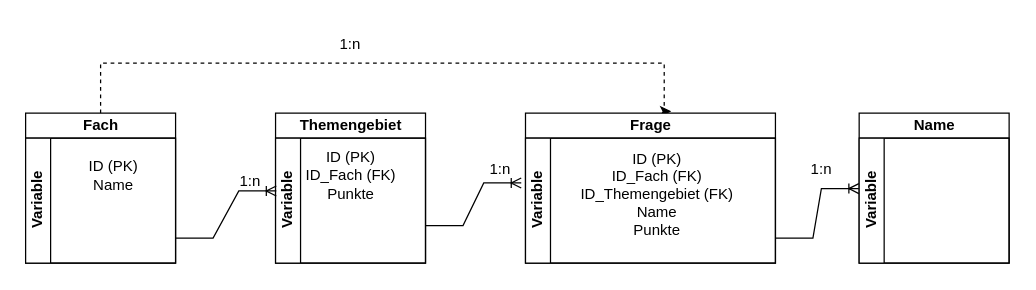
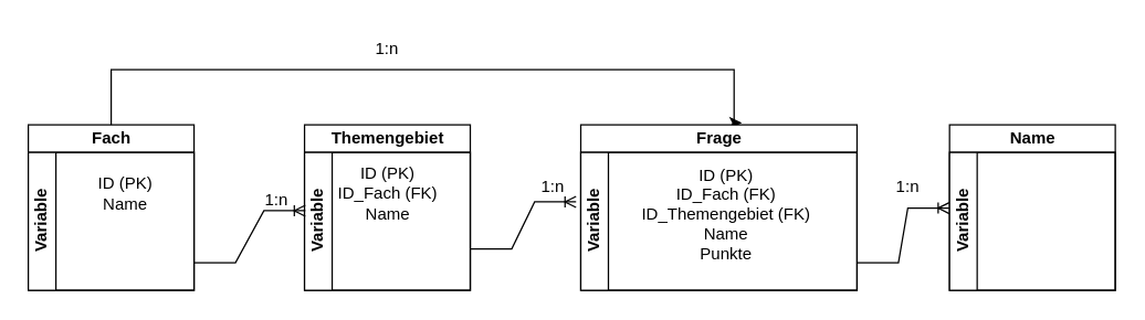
  <mxCell id="0" />
  <mxCell id="1" parent="0" />
- <mxCell id="2" style="edgeStyle=orthogonalEdgeStyle;rounded=0;orthogonalLoop=1;jettySize=auto;html=1;entryX=0.583;entryY=-0.012;entryDx=0;entryDy=0;entryPerimeter=0;dashed=1;" parent="1" source="3" target="9" edge="1"><mxGeometry relative="1" as="geometry"><mxPoint x="80" y="50" as="targetPoint" /><Array as="points"><mxPoint x="80" y="50" /><mxPoint x="531" y="50" /></Array></mxGeometry></mxCell>
+ <mxCell id="2" style="edgeStyle=orthogonalEdgeStyle;rounded=0;orthogonalLoop=1;jettySize=auto;html=1;entryX=0.583;entryY=-0.012;entryDx=0;entryDy=0;entryPerimeter=0;" parent="1" source="3" target="9" edge="1"><mxGeometry relative="1" as="geometry"><mxPoint x="80" y="50" as="targetPoint" /><Array as="points"><mxPoint x="80" y="50" /><mxPoint x="531" y="50" /></Array></mxGeometry></mxCell>
  <mxCell id="3" value="Fach" style="swimlane;childLayout=stackLayout;resizeParent=1;resizeParentMax=0;horizontal=1;startSize=20;horizontalStack=0;html=1;" parent="1" vertex="1"><mxGeometry x="20" y="90" width="120" height="120" as="geometry" /></mxCell>
  <mxCell id="4" value="&lt;div&gt;Variable&lt;/div&gt;" style="swimlane;startSize=20;horizontal=0;html=1;" parent="3" vertex="1"><mxGeometry y="20" width="120" height="100" as="geometry"><mxRectangle y="20" width="480" height="40" as="alternateBounds" /></mxGeometry></mxCell>
  <mxCell id="5" value="&lt;div&gt;ID (PK)&lt;br&gt;&lt;/div&gt;&lt;div&gt;Name&lt;br&gt;&lt;/div&gt;" style="text;html=1;align=center;verticalAlign=middle;resizable=0;points=[];autosize=1;strokeColor=none;fillColor=none;" parent="4" vertex="1"><mxGeometry x="40" y="10" width="60" height="40" as="geometry" /></mxCell>
  <mxCell id="6" value="Themengebiet" style="swimlane;childLayout=stackLayout;resizeParent=1;resizeParentMax=0;horizontal=1;startSize=20;horizontalStack=0;html=1;" parent="1" vertex="1"><mxGeometry x="220" y="90" width="120" height="120" as="geometry" /></mxCell>
  <mxCell id="7" value="&lt;div&gt;Variable&lt;/div&gt;" style="swimlane;startSize=20;horizontal=0;html=1;" parent="6" vertex="1"><mxGeometry y="20" width="120" height="100" as="geometry"><mxRectangle y="20" width="480" height="40" as="alternateBounds" /></mxGeometry></mxCell>
- <mxCell id="8" value="&lt;div&gt;ID (PK)&lt;br&gt;&lt;/div&gt;&lt;div&gt;ID_Fach (FK)&lt;br&gt;&lt;/div&gt;&lt;div&gt;Punkte&lt;br&gt;&lt;/div&gt;" style="text;html=1;align=center;verticalAlign=middle;resizable=0;points=[];autosize=1;strokeColor=none;fillColor=none;" parent="7" vertex="1"><mxGeometry x="10" width="100" height="60" as="geometry" /></mxCell>
+ <mxCell id="8" value="&lt;div&gt;ID (PK)&lt;br&gt;&lt;/div&gt;&lt;div&gt;ID_Fach (FK)&lt;br&gt;&lt;/div&gt;&lt;div&gt;Name&lt;br&gt;&lt;/div&gt;" style="text;html=1;align=center;verticalAlign=middle;resizable=0;points=[];autosize=1;strokeColor=none;fillColor=none;" parent="7" vertex="1"><mxGeometry x="10" width="100" height="60" as="geometry" /></mxCell>
  <mxCell id="9" value="Frage" style="swimlane;childLayout=stackLayout;resizeParent=1;resizeParentMax=0;horizontal=1;startSize=20;horizontalStack=0;html=1;" parent="1" vertex="1"><mxGeometry x="420" y="90" width="200" height="120" as="geometry" /></mxCell>
  <mxCell id="10" value="&lt;div&gt;Variable&lt;/div&gt;" style="swimlane;startSize=20;horizontal=0;html=1;" parent="9" vertex="1"><mxGeometry y="20" width="200" height="100" as="geometry"><mxRectangle y="20" width="480" height="40" as="alternateBounds" /></mxGeometry></mxCell>
  <mxCell id="11" value="&lt;div&gt;ID (PK)&lt;/div&gt;&lt;div&gt;ID_Fach (FK)&lt;/div&gt;&lt;div&gt;ID_Themengebiet (FK)&lt;br&gt;&lt;/div&gt;&lt;div&gt;Name&lt;/div&gt;&lt;div&gt;Punkte&lt;br&gt;&lt;/div&gt;" style="text;html=1;align=center;verticalAlign=middle;resizable=0;points=[];autosize=1;strokeColor=none;fillColor=none;" parent="10" vertex="1"><mxGeometry x="30" width="150" height="90" as="geometry" /></mxCell>
  <mxCell id="12" value="Name" style="swimlane;childLayout=stackLayout;resizeParent=1;resizeParentMax=0;horizontal=1;startSize=20;horizontalStack=0;html=1;" parent="1" vertex="1"><mxGeometry x="687" y="90" width="120" height="120" as="geometry" /></mxCell>
  <mxCell id="13" value="&lt;div&gt;Variable&lt;/div&gt;" style="swimlane;startSize=20;horizontal=0;html=1;" parent="12" vertex="1"><mxGeometry y="20" width="120" height="100" as="geometry"><mxRectangle y="20" width="480" height="40" as="alternateBounds" /></mxGeometry></mxCell>
  <mxCell id="14" value="1:n" style="text;html=1;strokeColor=none;fillColor=none;align=center;verticalAlign=middle;whiteSpace=wrap;rounded=0;" parent="1" vertex="1"><mxGeometry x="170" y="130" width="60" height="30" as="geometry" /></mxCell>
  <mxCell id="15" value="1:n" style="text;html=1;strokeColor=none;fillColor=none;align=center;verticalAlign=middle;whiteSpace=wrap;rounded=0;" parent="1" vertex="1"><mxGeometry x="370" y="120" width="60" height="30" as="geometry" /></mxCell>
  <mxCell id="16" value="1:n" style="text;html=1;strokeColor=none;fillColor=none;align=center;verticalAlign=middle;whiteSpace=wrap;rounded=0;" parent="1" vertex="1"><mxGeometry x="627" y="120" width="60" height="30" as="geometry" /></mxCell>
  <mxCell id="17" value="1:n" style="text;html=1;strokeColor=none;fillColor=none;align=center;verticalAlign=middle;whiteSpace=wrap;rounded=0;" parent="1" vertex="1"><mxGeometry x="250" y="20" width="60" height="30" as="geometry" /></mxCell>
  <mxCell id="18" value="" style="edgeStyle=entityRelationEdgeStyle;fontSize=12;html=1;endArrow=ERoneToMany;rounded=0;entryX=0.005;entryY=0.423;entryDx=0;entryDy=0;entryPerimeter=0;" edge="1" parent="1" target="7"><mxGeometry width="100" height="100" relative="1" as="geometry"><mxPoint x="140" y="190" as="sourcePoint" /><mxPoint x="220" y="160" as="targetPoint" /></mxGeometry></mxCell>
  <mxCell id="19" value="" style="edgeStyle=entityRelationEdgeStyle;fontSize=12;html=1;endArrow=ERoneToMany;rounded=0;entryX=-0.017;entryY=0.359;entryDx=0;entryDy=0;entryPerimeter=0;" edge="1" parent="1" target="10"><mxGeometry width="100" height="100" relative="1" as="geometry"><mxPoint x="340" y="180" as="sourcePoint" /><mxPoint x="421" y="140" as="targetPoint" /></mxGeometry></mxCell>
  <mxCell id="20" value="" style="edgeStyle=entityRelationEdgeStyle;fontSize=12;html=1;endArrow=ERoneToMany;rounded=0;entryX=-0.002;entryY=0.404;entryDx=0;entryDy=0;entryPerimeter=0;" edge="1" parent="1" target="13"><mxGeometry width="100" height="100" relative="1" as="geometry"><mxPoint x="620" y="190" as="sourcePoint" /><mxPoint x="701" y="150" as="targetPoint" /></mxGeometry></mxCell>
